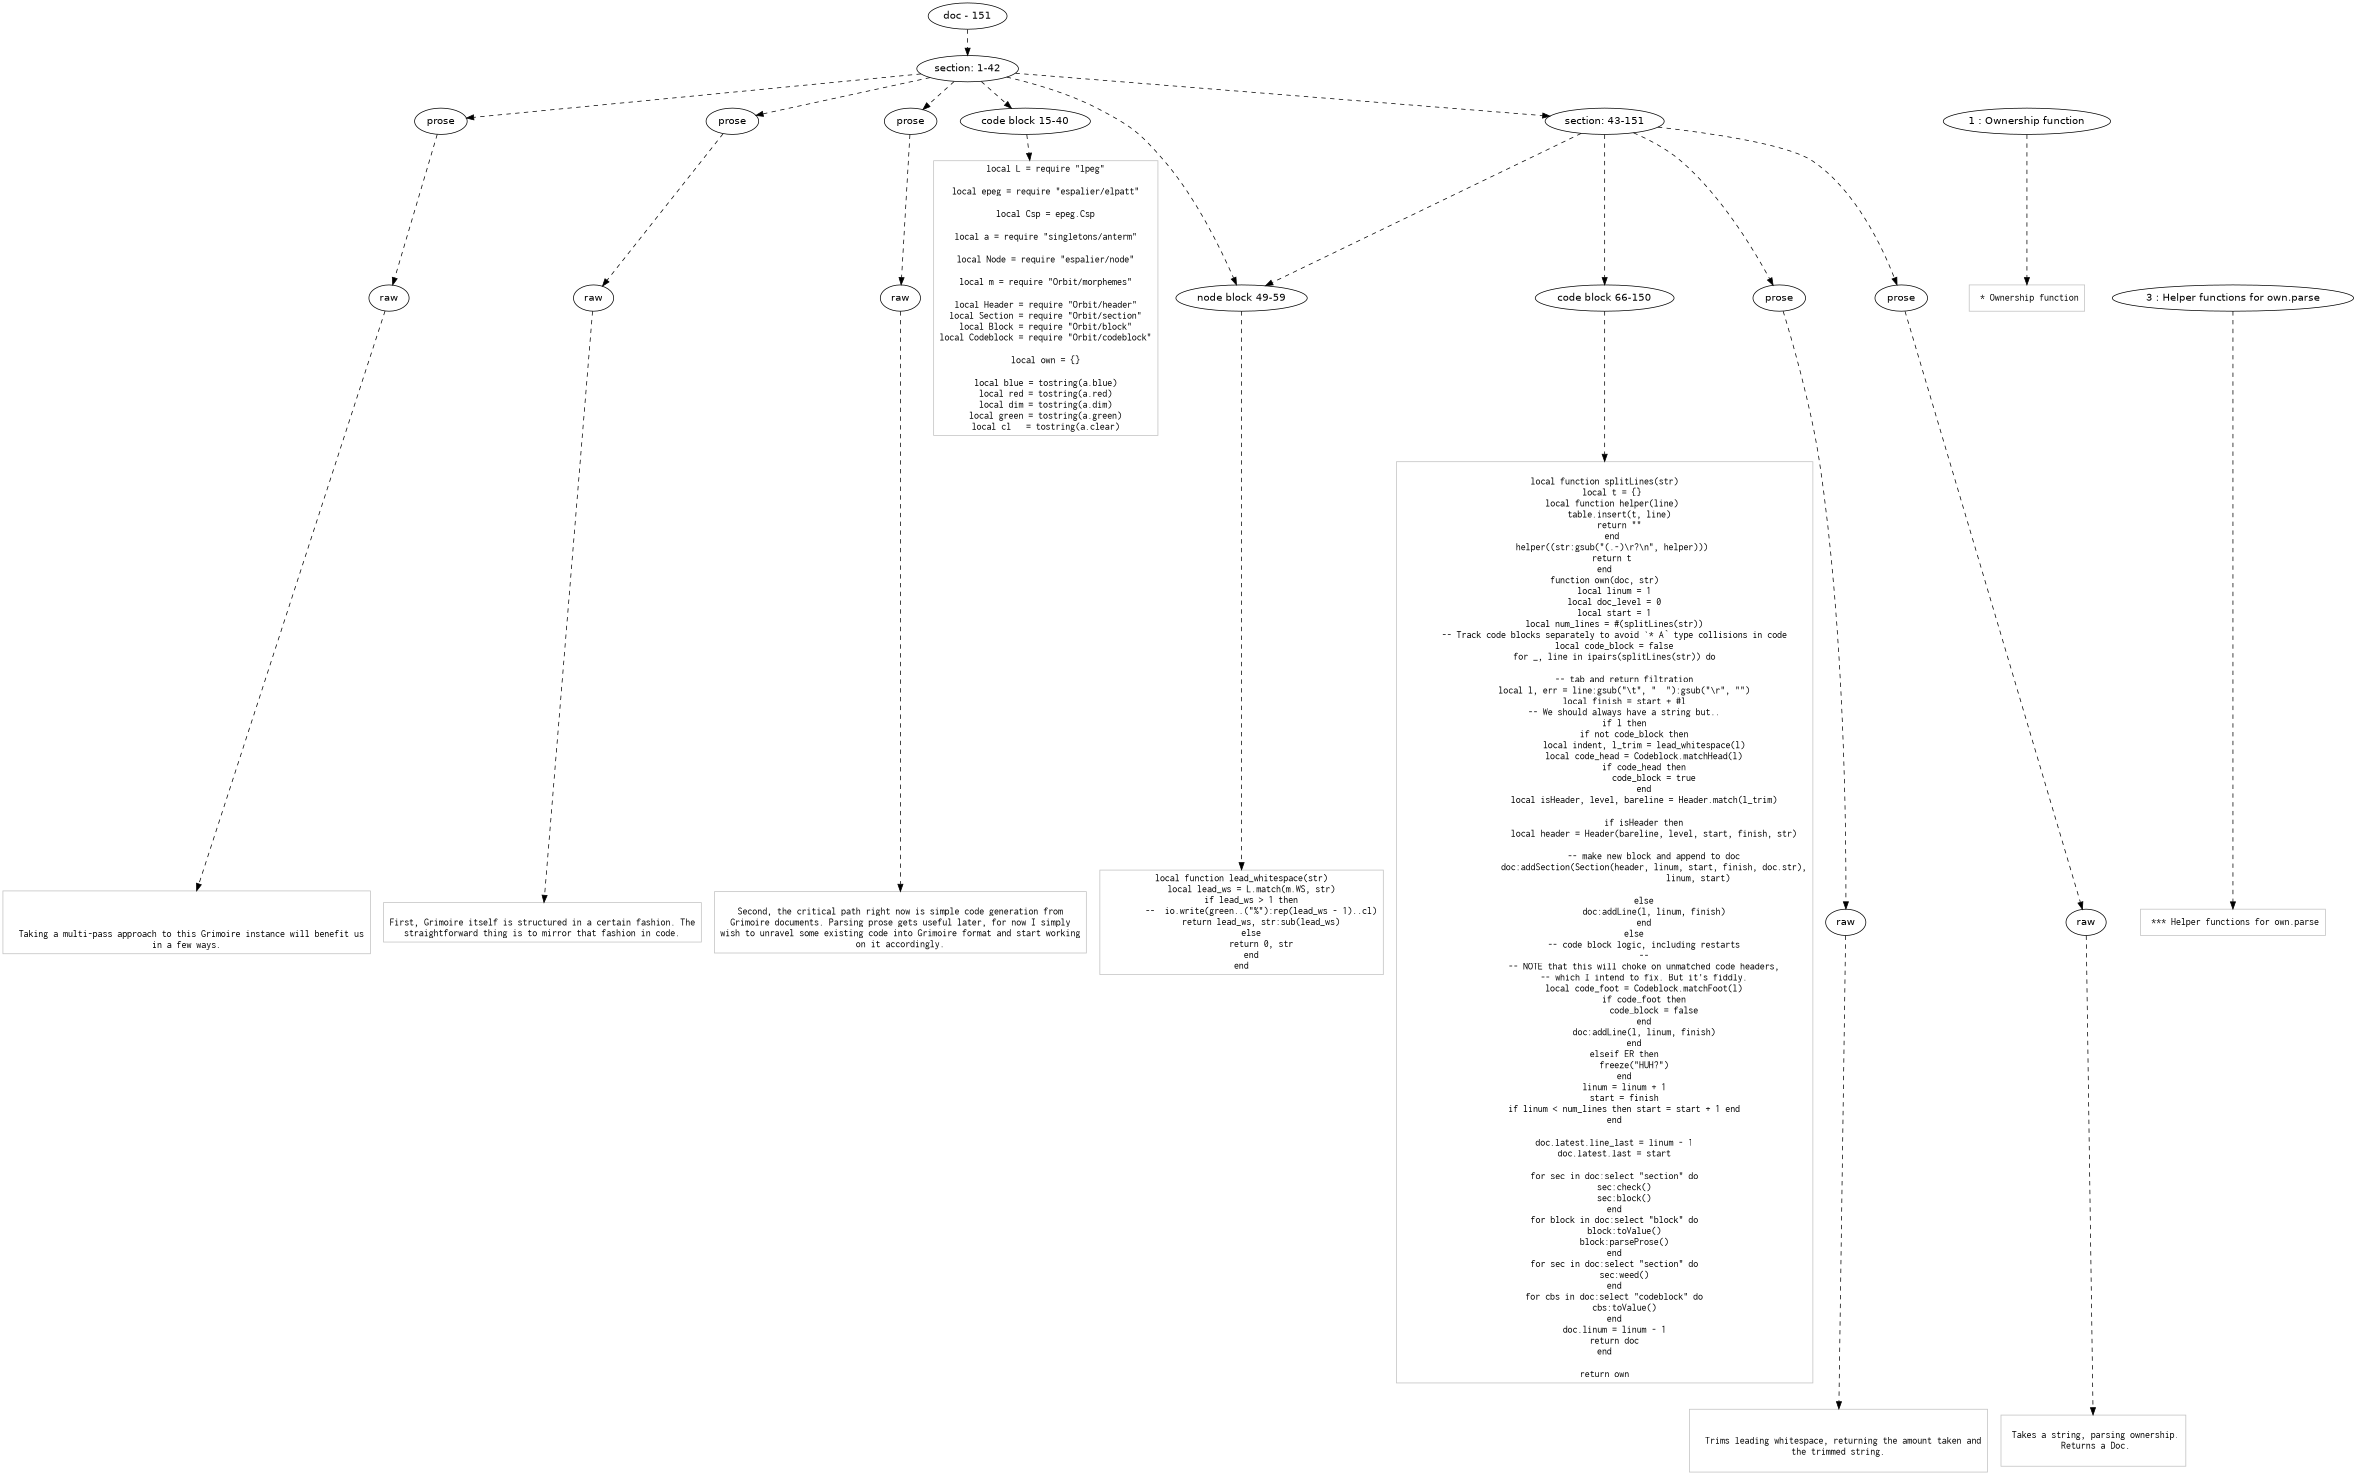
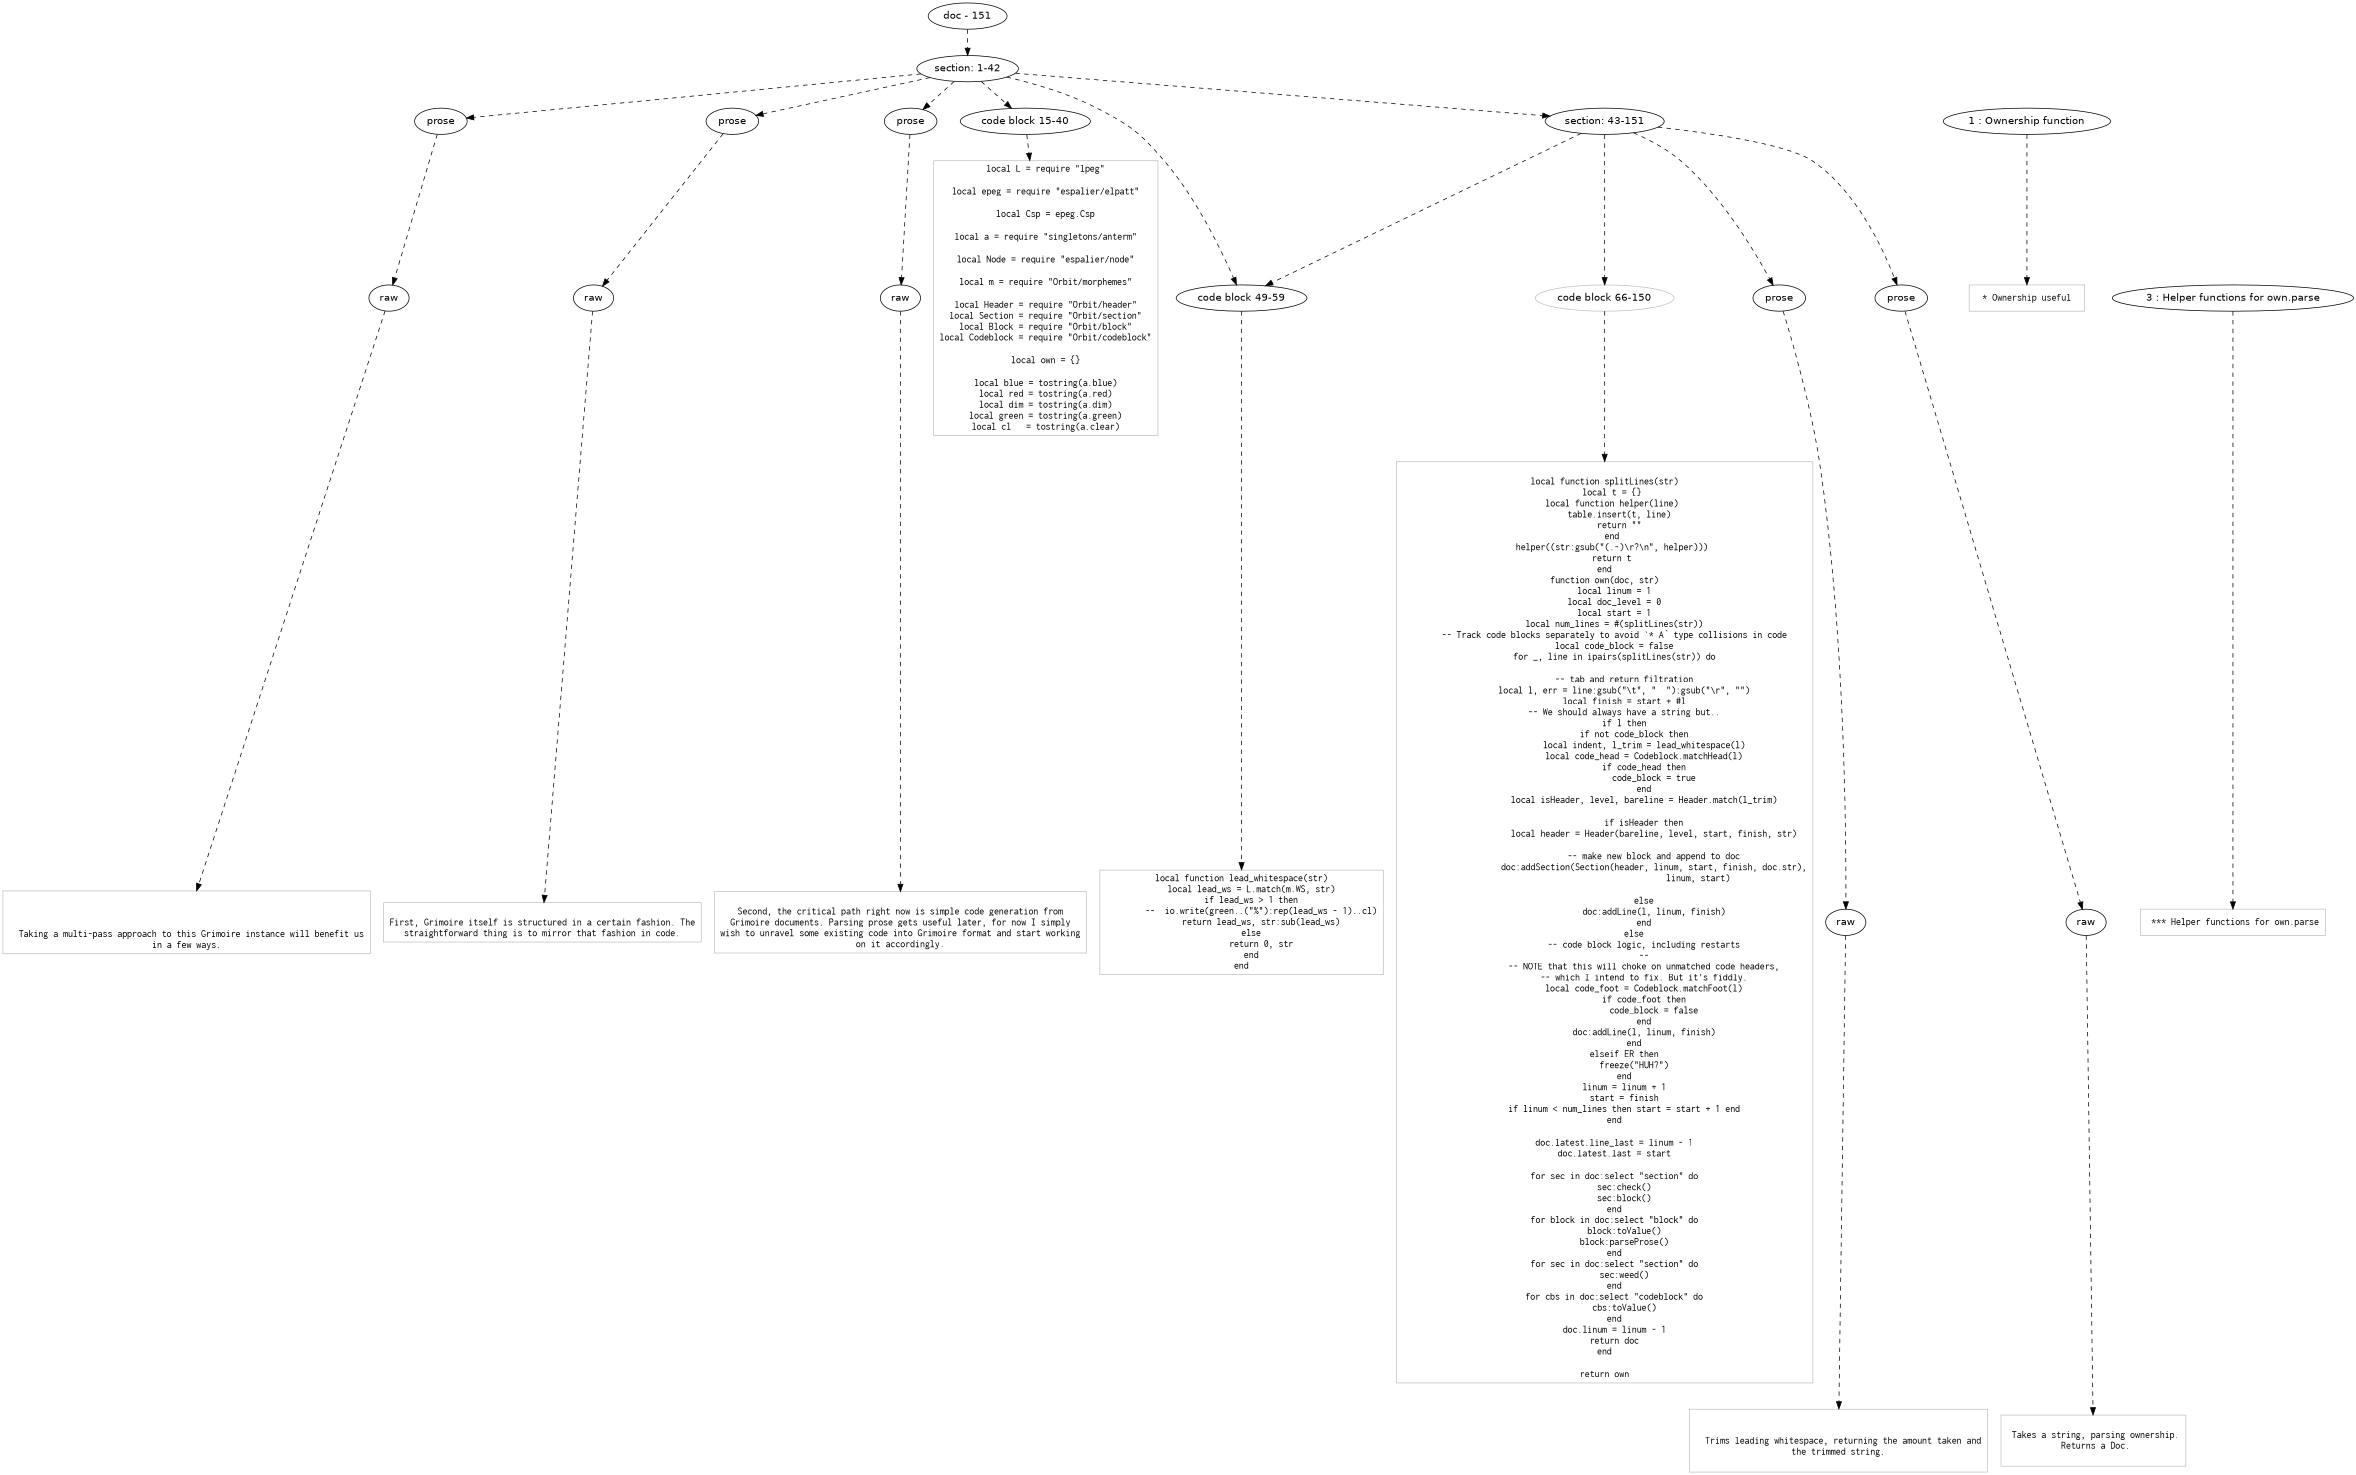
  digraph {
    node [fontname=Helvetica]
    edge [style=dashed]
    n1 [label="section: 1-42"]
    n2 [label="1 : Ownership function"]
    n3 [label=prose]
    n4 [label=prose]
    n5 [label=prose]
    n6 [label="code block 15-40"]
    n7 [label="section: 43-151"]
    n8 [label=raw]
    n9 [label=raw]
    n10 [label=raw]
    n11 [label="3 : Helper functions for own.parse"]
    n12 [label=prose]
-   n13 [label="node block 49-59"]
+   n13 [label="code block 49-59"]
    n14 [label=prose]
-   n15 [label="code block 66-150"]
+   n15 [label="code block 66-150" color=Gray]
    n16 [label=raw]
    n17 [label=raw]
-   n18 [color=Gray fontname=Inconsolata label=" * Ownership function" shape=rectangle]
+   n18 [color=Gray fontname=Inconsolata label="* Ownership useful" shape=rectangle]
    n19 [color=Gray fontname=Inconsolata label="local L = require \"lpeg\"\n\nlocal epeg = require \"espalier/elpatt\"\n\nlocal Csp = epeg.Csp\n\nlocal a = require \"singletons/anterm\"\n\nlocal Node = require \"espalier/node\"\n\nlocal m = require \"Orbit/morphemes\"\n\nlocal Header = require \"Orbit/header\"\nlocal Section = require \"Orbit/section\"\nlocal Block = require \"Orbit/block\"\nlocal Codeblock = require \"Orbit/codeblock\"\n\nlocal own = {}\n\nlocal blue = tostring(a.blue)\nlocal red = tostring(a.red)\nlocal dim = tostring(a.dim)\nlocal green = tostring(a.green)\nlocal cl   = tostring(a.clear)" shape=rectangle]
    n20 [color=Gray fontname=Inconsolata label="\n\n\n  Taking a multi-pass approach to this Grimoire instance will benefit us\nin a few ways.\n" shape=rectangle]
    n21 [color=Gray fontname=Inconsolata label="\nFirst, Grimoire itself is structured in a certain fashion. The\nstraightforward thing is to mirror that fashion in code.\n" shape=rectangle]
    n22 [color=Gray fontname=Inconsolata label="\nSecond, the critical path right now is simple code generation from\nGrimoire documents. Parsing prose gets useful later, for now I simply\nwish to unravel some existing code into Grimoire format and start working\non it accordingly.\n" shape=rectangle]
    n23 [color=Gray fontname=Inconsolata label=" *** Helper functions for own.parse" shape=rectangle]
    n24 [color=Gray fontname=Inconsolata label="local function lead_whitespace(str)\n    local lead_ws = L.match(m.WS, str)\n    if lead_ws > 1 then\n        --  io.write(green..(\"%\"):rep(lead_ws - 1)..cl)\n        return lead_ws, str:sub(lead_ws)\n    else\n        return 0, str\n    end\nend" shape=rectangle]
    n25 [color=Gray fontname=Inconsolata label="\nlocal function splitLines(str)\n   local t = {}\n   local function helper(line)\n      table.insert(t, line)\n      return \"\"\n   end\n   helper((str:gsub(\"(.-)\\r?\\n\", helper)))\n   return t\nend\nfunction own(doc, str)\n    local linum = 1\n    local doc_level = 0\n    local start = 1\n    local num_lines = #(splitLines(str))\n    -- Track code blocks separately to avoid `* A` type collisions in code\n    local code_block = false\n    for _, line in ipairs(splitLines(str)) do\n\n        -- tab and return filtration\n        local l, err = line:gsub(\"\\t\", \"  \"):gsub(\"\\r\", \"\")\n        local finish = start + #l\n        -- We should always have a string but..\n        if l then\n            if not code_block then\n                local indent, l_trim = lead_whitespace(l)\n                local code_head = Codeblock.matchHead(l)\n                if code_head then\n                    code_block = true\n                end\n                local isHeader, level, bareline = Header.match(l_trim)\n\n                if isHeader then\n                    local header = Header(bareline, level, start, finish, str)\n\n                    -- make new block and append to doc\n                    doc:addSection(Section(header, linum, start, finish, doc.str),\n                                      linum, start)\n\n                else\n                    doc:addLine(l, linum, finish)\n                end\n            else\n                -- code block logic, including restarts\n                --\n                -- NOTE that this will choke on unmatched code headers,\n                -- which I intend to fix. But it's fiddly.\n                local code_foot = Codeblock.matchFoot(l)\n                if code_foot then\n                    code_block = false\n                end\n                doc:addLine(l, linum, finish)\n            end\n        elseif ER then\n            freeze(\"HUH?\")\n        end\n        linum = linum + 1\n        start = finish\n        if linum < num_lines then start = start + 1 end\n    end\n\n    doc.latest.line_last = linum - 1\n    doc.latest.last = start\n\n    for sec in doc:select \"section\" do\n        sec:check()\n        sec:block()\n    end\n    for block in doc:select \"block\" do\n        block:toValue()\n        block:parseProse()\n    end\n    for sec in doc:select \"section\" do\n        sec:weed()\n    end\n    for cbs in doc:select \"codeblock\" do\n        cbs:toValue()\n    end\n    doc.linum = linum - 1\n    return doc\nend\n\nreturn own" shape=rectangle]
    n26 [color=Gray fontname=Inconsolata label="\n\n  Trims leading whitespace, returning the amount taken and\nthe trimmed string.\n\n" shape=rectangle]
    n27 [color=Gray fontname=Inconsolata label="\n Takes a string, parsing ownership.\n Returns a Doc.\n\n" shape=rectangle]
    n28 [label="doc - 151"]
    subgraph sub_1 {
      rank=same
      n1
    }
    subgraph sub_2 {
      rank=same
      n2
      n3
      n4
      n5
      n6
      n7
    }
    subgraph sub_3 {
      rank=same
      n8
    }
    subgraph sub_4 {
      rank=same
      n9
    }
    subgraph sub_5 {
      rank=same
      n10
    }
    subgraph sub_6 {
      rank=same
      n11
      n12
      n13
      n14
      n15
    }
    subgraph sub_7 {
      rank=same
      n16
    }
    subgraph sub_8 {
      rank=same
      n17
    }
    n1 -> n3
    n1 -> n4
    n1 -> n5
    n1 -> n6
    n1 -> n7
    n1 -> n13
    n2 -> n18
    n3 -> n8
    n4 -> n9
    n5 -> n10
    n6 -> n19
    n7 -> n12
    n7 -> n13
    n7 -> n14
    n7 -> n15
    n8 -> n20
    n9 -> n21
    n10 -> n22
    n11 -> n23
    n12 -> n16
    n13 -> n24
    n14 -> n17
    n15 -> n25
    n16 -> n26
    n17 -> n27
    n28 -> n1
  }
